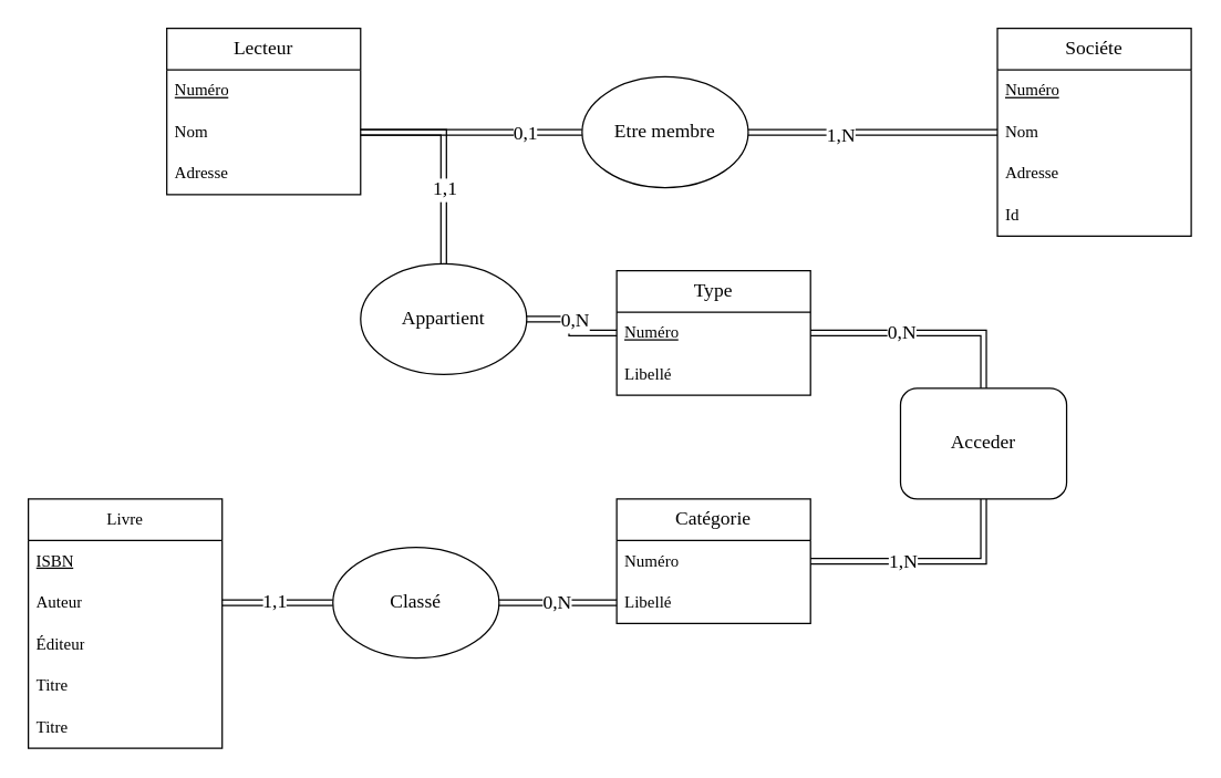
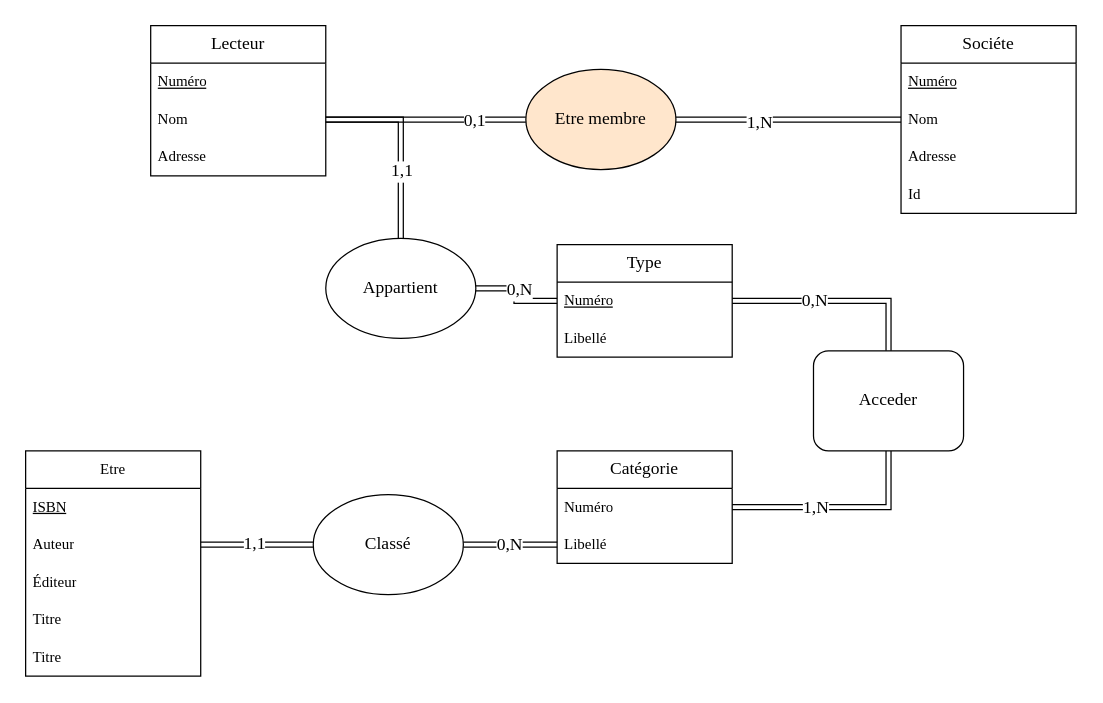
  <mxCell id="0" />
  <mxCell id="1" parent="0" />
  <mxCell id="2" value="&lt;font style=&quot;font-size: 14px;&quot;&gt;Catégorie&lt;/font&gt;" style="swimlane;fontStyle=0;childLayout=stackLayout;horizontal=1;startSize=30;horizontalStack=0;resizeParent=1;resizeParentMax=0;resizeLast=0;collapsible=1;marginBottom=0;whiteSpace=wrap;html=1;fontFamily=FiraCode Nerd Font Propo;" parent="1" vertex="1"><mxGeometry x="445" y="360" width="140" height="90" as="geometry" /></mxCell>
  <mxCell id="3" value="Numéro" style="text;strokeColor=none;fillColor=none;align=left;verticalAlign=middle;spacingLeft=4;spacingRight=4;overflow=hidden;points=[[0,0.5],[1,0.5]];portConstraint=eastwest;rotatable=0;whiteSpace=wrap;html=1;fontFamily=FiraCode Nerd Font Propo;" parent="2" vertex="1"><mxGeometry y="30" width="140" height="30" as="geometry" /></mxCell>
  <mxCell id="4" value="Libellé" style="text;strokeColor=none;fillColor=none;align=left;verticalAlign=middle;spacingLeft=4;spacingRight=4;overflow=hidden;points=[[0,0.5],[1,0.5]];portConstraint=eastwest;rotatable=0;whiteSpace=wrap;html=1;fontFamily=FiraCode Nerd Font Propo;" parent="2" vertex="1"><mxGeometry y="60" width="140" height="30" as="geometry" /></mxCell>
- <mxCell id="5" value="Livre" style="swimlane;fontStyle=0;childLayout=stackLayout;horizontal=1;startSize=30;horizontalStack=0;resizeParent=1;resizeParentMax=0;resizeLast=0;collapsible=1;marginBottom=0;whiteSpace=wrap;html=1;fontFamily=FiraCode Nerd Font Propo;" parent="1" vertex="1"><mxGeometry x="20" y="360" width="140" height="180" as="geometry" /></mxCell>
+ <mxCell id="5" value="Etre" style="swimlane;fontStyle=0;childLayout=stackLayout;horizontal=1;startSize=30;horizontalStack=0;resizeParent=1;resizeParentMax=0;resizeLast=0;collapsible=1;marginBottom=0;whiteSpace=wrap;html=1;fontFamily=FiraCode Nerd Font Propo;" parent="1" vertex="1"><mxGeometry x="20" y="360" width="140" height="180" as="geometry" /></mxCell>
  <mxCell id="6" value="&lt;u&gt;ISBN&lt;/u&gt;" style="text;strokeColor=none;fillColor=none;align=left;verticalAlign=middle;spacingLeft=4;spacingRight=4;overflow=hidden;points=[[0,0.5],[1,0.5]];portConstraint=eastwest;rotatable=0;whiteSpace=wrap;html=1;fontFamily=FiraCode Nerd Font Propo;" parent="5" vertex="1"><mxGeometry y="30" width="140" height="30" as="geometry" /></mxCell>
  <mxCell id="7" value="Auteur" style="text;strokeColor=none;fillColor=none;align=left;verticalAlign=middle;spacingLeft=4;spacingRight=4;overflow=hidden;points=[[0,0.5],[1,0.5]];portConstraint=eastwest;rotatable=0;whiteSpace=wrap;html=1;fontFamily=FiraCode Nerd Font Propo;" parent="5" vertex="1"><mxGeometry y="60" width="140" height="30" as="geometry" /></mxCell>
  <mxCell id="8" value="Éditeur" style="text;strokeColor=none;fillColor=none;align=left;verticalAlign=middle;spacingLeft=4;spacingRight=4;overflow=hidden;points=[[0,0.5],[1,0.5]];portConstraint=eastwest;rotatable=0;whiteSpace=wrap;html=1;fontFamily=FiraCode Nerd Font Propo;" parent="5" vertex="1"><mxGeometry y="90" width="140" height="30" as="geometry" /></mxCell>
  <mxCell id="9" value="Titre" style="text;strokeColor=none;fillColor=none;align=left;verticalAlign=middle;spacingLeft=4;spacingRight=4;overflow=hidden;points=[[0,0.5],[1,0.5]];portConstraint=eastwest;rotatable=0;whiteSpace=wrap;html=1;fontFamily=FiraCode Nerd Font Propo;" vertex="1" parent="5"><mxGeometry y="120" width="140" height="30" as="geometry" /></mxCell>
  <mxCell id="10" value="Titre" style="text;strokeColor=none;fillColor=none;align=left;verticalAlign=middle;spacingLeft=4;spacingRight=4;overflow=hidden;points=[[0,0.5],[1,0.5]];portConstraint=eastwest;rotatable=0;whiteSpace=wrap;html=1;fontFamily=FiraCode Nerd Font Propo;" vertex="1" parent="5"><mxGeometry y="150" width="140" height="30" as="geometry" /></mxCell>
  <mxCell id="11" value="&lt;font style=&quot;font-size: 14px;&quot;&gt;Type&lt;/font&gt;" style="swimlane;fontStyle=0;childLayout=stackLayout;horizontal=1;startSize=30;horizontalStack=0;resizeParent=1;resizeParentMax=0;resizeLast=0;collapsible=1;marginBottom=0;whiteSpace=wrap;html=1;fontFamily=FiraCode Nerd Font Propo;" parent="1" vertex="1"><mxGeometry x="445" y="195" width="140" height="90" as="geometry" /></mxCell>
  <mxCell id="12" value="&lt;u&gt;Numéro&lt;/u&gt;" style="text;strokeColor=none;fillColor=none;align=left;verticalAlign=middle;spacingLeft=4;spacingRight=4;overflow=hidden;points=[[0,0.5],[1,0.5]];portConstraint=eastwest;rotatable=0;whiteSpace=wrap;html=1;fontFamily=FiraCode Nerd Font Propo;" parent="11" vertex="1"><mxGeometry y="30" width="140" height="30" as="geometry" /></mxCell>
  <mxCell id="13" value="Libellé" style="text;strokeColor=none;fillColor=none;align=left;verticalAlign=middle;spacingLeft=4;spacingRight=4;overflow=hidden;points=[[0,0.5],[1,0.5]];portConstraint=eastwest;rotatable=0;whiteSpace=wrap;html=1;fontFamily=FiraCode Nerd Font Propo;" parent="11" vertex="1"><mxGeometry y="60" width="140" height="30" as="geometry" /></mxCell>
  <mxCell id="14" value="&lt;font style=&quot;font-size: 14px;&quot;&gt;Sociéte&lt;/font&gt;" style="swimlane;fontStyle=0;childLayout=stackLayout;horizontal=1;startSize=30;horizontalStack=0;resizeParent=1;resizeParentMax=0;resizeLast=0;collapsible=1;marginBottom=0;whiteSpace=wrap;html=1;fontFamily=FiraCode Nerd Font Propo;" parent="1" vertex="1"><mxGeometry x="720" y="20" width="140" height="150" as="geometry" /></mxCell>
  <mxCell id="15" value="&lt;u&gt;Numéro&lt;/u&gt;" style="text;strokeColor=none;fillColor=none;align=left;verticalAlign=middle;spacingLeft=4;spacingRight=4;overflow=hidden;points=[[0,0.5],[1,0.5]];portConstraint=eastwest;rotatable=0;whiteSpace=wrap;html=1;fontFamily=FiraCode Nerd Font Propo;" parent="14" vertex="1"><mxGeometry y="30" width="140" height="30" as="geometry" /></mxCell>
  <mxCell id="16" value="Nom" style="text;strokeColor=none;fillColor=none;align=left;verticalAlign=middle;spacingLeft=4;spacingRight=4;overflow=hidden;points=[[0,0.5],[1,0.5]];portConstraint=eastwest;rotatable=0;whiteSpace=wrap;html=1;fontFamily=FiraCode Nerd Font Propo;" parent="14" vertex="1"><mxGeometry y="60" width="140" height="30" as="geometry" /></mxCell>
  <mxCell id="17" value="Adresse" style="text;strokeColor=none;fillColor=none;align=left;verticalAlign=middle;spacingLeft=4;spacingRight=4;overflow=hidden;points=[[0,0.5],[1,0.5]];portConstraint=eastwest;rotatable=0;whiteSpace=wrap;html=1;fontFamily=FiraCode Nerd Font Propo;" parent="14" vertex="1"><mxGeometry y="90" width="140" height="30" as="geometry" /></mxCell>
  <mxCell id="18" value="Id" style="text;strokeColor=none;fillColor=none;align=left;verticalAlign=middle;spacingLeft=4;spacingRight=4;overflow=hidden;points=[[0,0.5],[1,0.5]];portConstraint=eastwest;rotatable=0;whiteSpace=wrap;html=1;fontFamily=FiraCode Nerd Font Propo;" parent="14" vertex="1"><mxGeometry y="120" width="140" height="30" as="geometry" /></mxCell>
  <mxCell id="19" value="&lt;font style=&quot;font-size: 14px;&quot;&gt;Lecteur&lt;/font&gt;" style="swimlane;fontStyle=0;childLayout=stackLayout;horizontal=1;startSize=30;horizontalStack=0;resizeParent=1;resizeParentMax=0;resizeLast=0;collapsible=1;marginBottom=0;whiteSpace=wrap;html=1;fontFamily=FiraCode Nerd Font Propo;" parent="1" vertex="1"><mxGeometry x="120" y="20" width="140" height="120" as="geometry" /></mxCell>
  <mxCell id="20" value="&lt;u&gt;Numéro&lt;/u&gt;" style="text;strokeColor=none;fillColor=none;align=left;verticalAlign=middle;spacingLeft=4;spacingRight=4;overflow=hidden;points=[[0,0.5],[1,0.5]];portConstraint=eastwest;rotatable=0;whiteSpace=wrap;html=1;fontFamily=FiraCode Nerd Font Propo;" parent="19" vertex="1"><mxGeometry y="30" width="140" height="30" as="geometry" /></mxCell>
  <mxCell id="21" value="Nom" style="text;strokeColor=none;fillColor=none;align=left;verticalAlign=middle;spacingLeft=4;spacingRight=4;overflow=hidden;points=[[0,0.5],[1,0.5]];portConstraint=eastwest;rotatable=0;whiteSpace=wrap;html=1;fontFamily=FiraCode Nerd Font Propo;" parent="19" vertex="1"><mxGeometry y="60" width="140" height="30" as="geometry" /></mxCell>
  <mxCell id="22" value="Adresse" style="text;strokeColor=none;fillColor=none;align=left;verticalAlign=middle;spacingLeft=4;spacingRight=4;overflow=hidden;points=[[0,0.5],[1,0.5]];portConstraint=eastwest;rotatable=0;whiteSpace=wrap;html=1;fontFamily=FiraCode Nerd Font Propo;" parent="19" vertex="1"><mxGeometry y="90" width="140" height="30" as="geometry" /></mxCell>
  <mxCell id="23" style="edgeStyle=orthogonalEdgeStyle;rounded=0;orthogonalLoop=1;jettySize=auto;html=1;exitX=0;exitY=0.5;exitDx=0;exitDy=0;entryX=1;entryY=0.5;entryDx=0;entryDy=0;shape=link;fontFamily=FiraCode Nerd Font Propo;" parent="1" source="25" target="7" edge="1"><mxGeometry relative="1" as="geometry" /></mxCell>
  <mxCell id="24" value="&lt;font style=&quot;font-size: 14px;&quot;&gt;1,1&lt;/font&gt;" style="edgeLabel;html=1;align=center;verticalAlign=middle;resizable=0;points=[];fontFamily=FiraCode Nerd Font Propo;" parent="23" vertex="1" connectable="0"><mxGeometry x="0.068" y="-1" relative="1" as="geometry"><mxPoint as="offset" /></mxGeometry></mxCell>
- <mxCell id="25" value="&lt;font style=&quot;font-size: 14px;&quot;&gt;Classé&lt;/font&gt;" style="ellipse;whiteSpace=wrap;html=1;fontFamily=FiraCode Nerd Font Propo;" parent="1" vertex="1"><mxGeometry x="240" y="395" width="120" height="80" as="geometry" /></mxCell>
+ <mxCell id="25" value="&lt;font style=&quot;font-size: 14px;&quot;&gt;Classé&lt;/font&gt;" style="ellipse;whiteSpace=wrap;html=1;fontFamily=FiraCode Nerd Font Propo;" parent="1" vertex="1"><mxGeometry x="250" y="395" width="120" height="80" as="geometry" /></mxCell>
  <mxCell id="26" style="edgeStyle=orthogonalEdgeStyle;rounded=0;orthogonalLoop=1;jettySize=auto;html=1;exitX=0.5;exitY=1;exitDx=0;exitDy=0;shape=link;fontFamily=FiraCode Nerd Font Propo;" parent="1" source="28" target="2" edge="1"><mxGeometry relative="1" as="geometry" /></mxCell>
  <mxCell id="27" value="&lt;font style=&quot;font-size: 14px;&quot;&gt;1,N&lt;/font&gt;" style="edgeLabel;html=1;align=center;verticalAlign=middle;resizable=0;points=[];fontFamily=FiraCode Nerd Font Propo;" parent="26" vertex="1" connectable="0"><mxGeometry x="0.147" y="-5" relative="1" as="geometry"><mxPoint x="-7" y="5" as="offset" /></mxGeometry></mxCell>
  <mxCell id="28" value="&lt;font style=&quot;font-size: 14px;&quot;&gt;Acceder&lt;/font&gt;" style="whiteSpace=wrap;html=1;fontFamily=FiraCode Nerd Font Propo;rounded=1;" parent="1" vertex="1"><mxGeometry x="650" y="280" width="120" height="80" as="geometry" /></mxCell>
  <mxCell id="29" style="edgeStyle=orthogonalEdgeStyle;rounded=0;orthogonalLoop=1;jettySize=auto;html=1;exitX=1;exitY=0.5;exitDx=0;exitDy=0;shape=link;fontFamily=FiraCode Nerd Font Propo;" parent="1" source="31" target="11" edge="1"><mxGeometry relative="1" as="geometry" /></mxCell>
  <mxCell id="30" value="&lt;font style=&quot;font-size: 14px;&quot;&gt;0,N&lt;/font&gt;" style="edgeLabel;html=1;align=center;verticalAlign=middle;resizable=0;points=[];fontFamily=FiraCode Nerd Font Propo;" parent="29" vertex="1" connectable="0"><mxGeometry x="-0.103" y="2" relative="1" as="geometry"><mxPoint as="offset" /></mxGeometry></mxCell>
  <mxCell id="31" value="&lt;font style=&quot;font-size: 14px;&quot;&gt;Appartient&lt;/font&gt;" style="ellipse;whiteSpace=wrap;html=1;fontFamily=FiraCode Nerd Font Propo;" parent="1" vertex="1"><mxGeometry x="260" y="190" width="120" height="80" as="geometry" /></mxCell>
  <mxCell id="32" style="edgeStyle=orthogonalEdgeStyle;rounded=0;orthogonalLoop=1;jettySize=auto;html=1;exitX=1;exitY=0.5;exitDx=0;exitDy=0;shape=link;fontFamily=FiraCode Nerd Font Propo;" parent="1" source="34" target="14" edge="1"><mxGeometry relative="1" as="geometry" /></mxCell>
  <mxCell id="33" value="&lt;font style=&quot;font-size: 14px;&quot;&gt;1,N&lt;/font&gt;" style="edgeLabel;html=1;align=center;verticalAlign=middle;resizable=0;points=[];fontFamily=FiraCode Nerd Font Propo;" parent="32" vertex="1" connectable="0"><mxGeometry x="-0.267" y="-2" relative="1" as="geometry"><mxPoint as="offset" /></mxGeometry></mxCell>
- <mxCell id="34" value="&lt;font style=&quot;font-size: 14px;&quot;&gt;Etre membre&lt;/font&gt;" style="ellipse;whiteSpace=wrap;html=1;fontFamily=FiraCode Nerd Font Propo;" parent="1" vertex="1"><mxGeometry x="420" y="55" width="120" height="80" as="geometry" /></mxCell>
+ <mxCell id="34" value="&lt;font style=&quot;font-size: 14px;&quot;&gt;Etre membre&lt;/font&gt;" style="ellipse;whiteSpace=wrap;html=1;fontFamily=FiraCode Nerd Font Propo;fillColor=#ffe6cc;" parent="1" vertex="1"><mxGeometry x="420" y="55" width="120" height="80" as="geometry" /></mxCell>
  <mxCell id="35" style="edgeStyle=orthogonalEdgeStyle;rounded=0;orthogonalLoop=1;jettySize=auto;html=1;exitX=1;exitY=0.5;exitDx=0;exitDy=0;entryX=0;entryY=0.5;entryDx=0;entryDy=0;shape=link;fontFamily=FiraCode Nerd Font Propo;" parent="1" source="21" target="34" edge="1"><mxGeometry relative="1" as="geometry" /></mxCell>
  <mxCell id="36" value="&lt;font style=&quot;font-size: 14px;&quot;&gt;0,1&lt;/font&gt;" style="edgeLabel;html=1;align=center;verticalAlign=middle;resizable=0;points=[];fontFamily=FiraCode Nerd Font Propo;" parent="35" vertex="1" connectable="0"><mxGeometry x="0.475" y="-1" relative="1" as="geometry"><mxPoint as="offset" /></mxGeometry></mxCell>
  <mxCell id="37" style="edgeStyle=orthogonalEdgeStyle;rounded=0;orthogonalLoop=1;jettySize=auto;html=1;exitX=1;exitY=0.5;exitDx=0;exitDy=0;shape=link;fontFamily=FiraCode Nerd Font Propo;" parent="1" source="21" target="31" edge="1"><mxGeometry relative="1" as="geometry" /></mxCell>
  <mxCell id="38" value="&lt;font style=&quot;font-size: 14px;&quot;&gt;1,1&lt;/font&gt;" style="edgeLabel;html=1;align=center;verticalAlign=middle;resizable=0;points=[];fontFamily=FiraCode Nerd Font Propo;" parent="37" vertex="1" connectable="0"><mxGeometry x="0.309" y="1" relative="1" as="geometry"><mxPoint x="-1" as="offset" /></mxGeometry></mxCell>
  <mxCell id="39" style="edgeStyle=orthogonalEdgeStyle;rounded=0;orthogonalLoop=1;jettySize=auto;html=1;exitX=0;exitY=0.5;exitDx=0;exitDy=0;entryX=1;entryY=0.5;entryDx=0;entryDy=0;shape=link;fontFamily=FiraCode Nerd Font Propo;" parent="1" source="4" target="25" edge="1"><mxGeometry relative="1" as="geometry" /></mxCell>
  <mxCell id="40" value="&lt;font style=&quot;font-size: 14px;&quot;&gt;0,N&lt;/font&gt;" style="edgeLabel;html=1;align=center;verticalAlign=middle;resizable=0;points=[];fontFamily=FiraCode Nerd Font Propo;" parent="39" vertex="1" connectable="0"><mxGeometry x="0.042" relative="1" as="geometry"><mxPoint as="offset" /></mxGeometry></mxCell>
  <mxCell id="41" style="edgeStyle=orthogonalEdgeStyle;rounded=0;orthogonalLoop=1;jettySize=auto;html=1;exitX=1;exitY=0.5;exitDx=0;exitDy=0;entryX=0.5;entryY=0;entryDx=0;entryDy=0;shape=link;fontFamily=FiraCode Nerd Font Propo;" parent="1" source="12" target="28" edge="1"><mxGeometry relative="1" as="geometry" /></mxCell>
  <mxCell id="42" value="&lt;font style=&quot;font-size: 14px;&quot;&gt;0,N&lt;/font&gt;" style="edgeLabel;html=1;align=center;verticalAlign=middle;resizable=0;points=[];fontFamily=FiraCode Nerd Font Propo;" parent="41" vertex="1" connectable="0"><mxGeometry x="-0.323" y="-3" relative="1" as="geometry"><mxPoint x="9" y="-3" as="offset" /></mxGeometry></mxCell>
